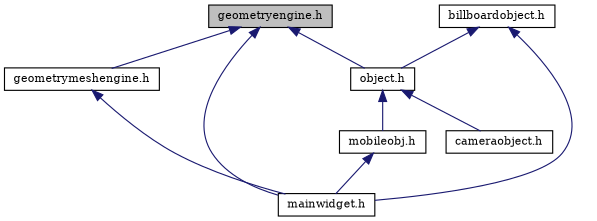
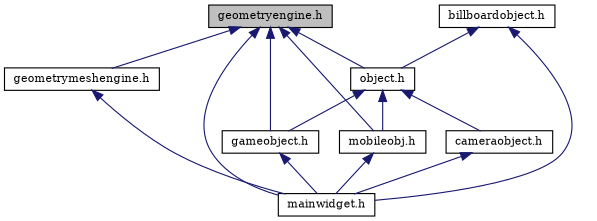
  digraph {
    fontname="DejaVu Serif"
    node [color=black fillcolor=white fontname="DejaVu Serif" fontsize=10 shape=record style=filled]
    edge [color=midnightblue dir=back fontname="DejaVu Serif" fontsize=10 labelfontname=Helvetica labelfontsize=10 style=solid]
    n1 [fillcolor=grey75 fontcolor=black height=0.2 label="geometryengine.h" width=0.4]
+   n2 [height=0.2 label="gameobject.h" width=0.4]
    n3 [height=0.2 label="mainwidget.h" width=0.4]
    n4 [height=0.2 label="geometrymeshengine.h" width=0.4]
    n5 [height=0.2 label="mobileobj.h" width=0.4]
    n6 [height=0.2 label="object.h" width=0.4]
    n7 [height=0.2 label="cameraobject.h" width=0.4]
    n8 [height=0.2 label="billboardobject.h" width=0.4]
+   n1 -> n2
    n1 -> n3
    n1 -> n4
+   n1 -> n5
    n1 -> n6
+   n2 -> n3
    n4 -> n3
    n5 -> n3
+   n6 -> n2
    n6 -> n5
    n6 -> n7
+   n7 -> n3
    n8 -> n3
    n8 -> n6
  }
